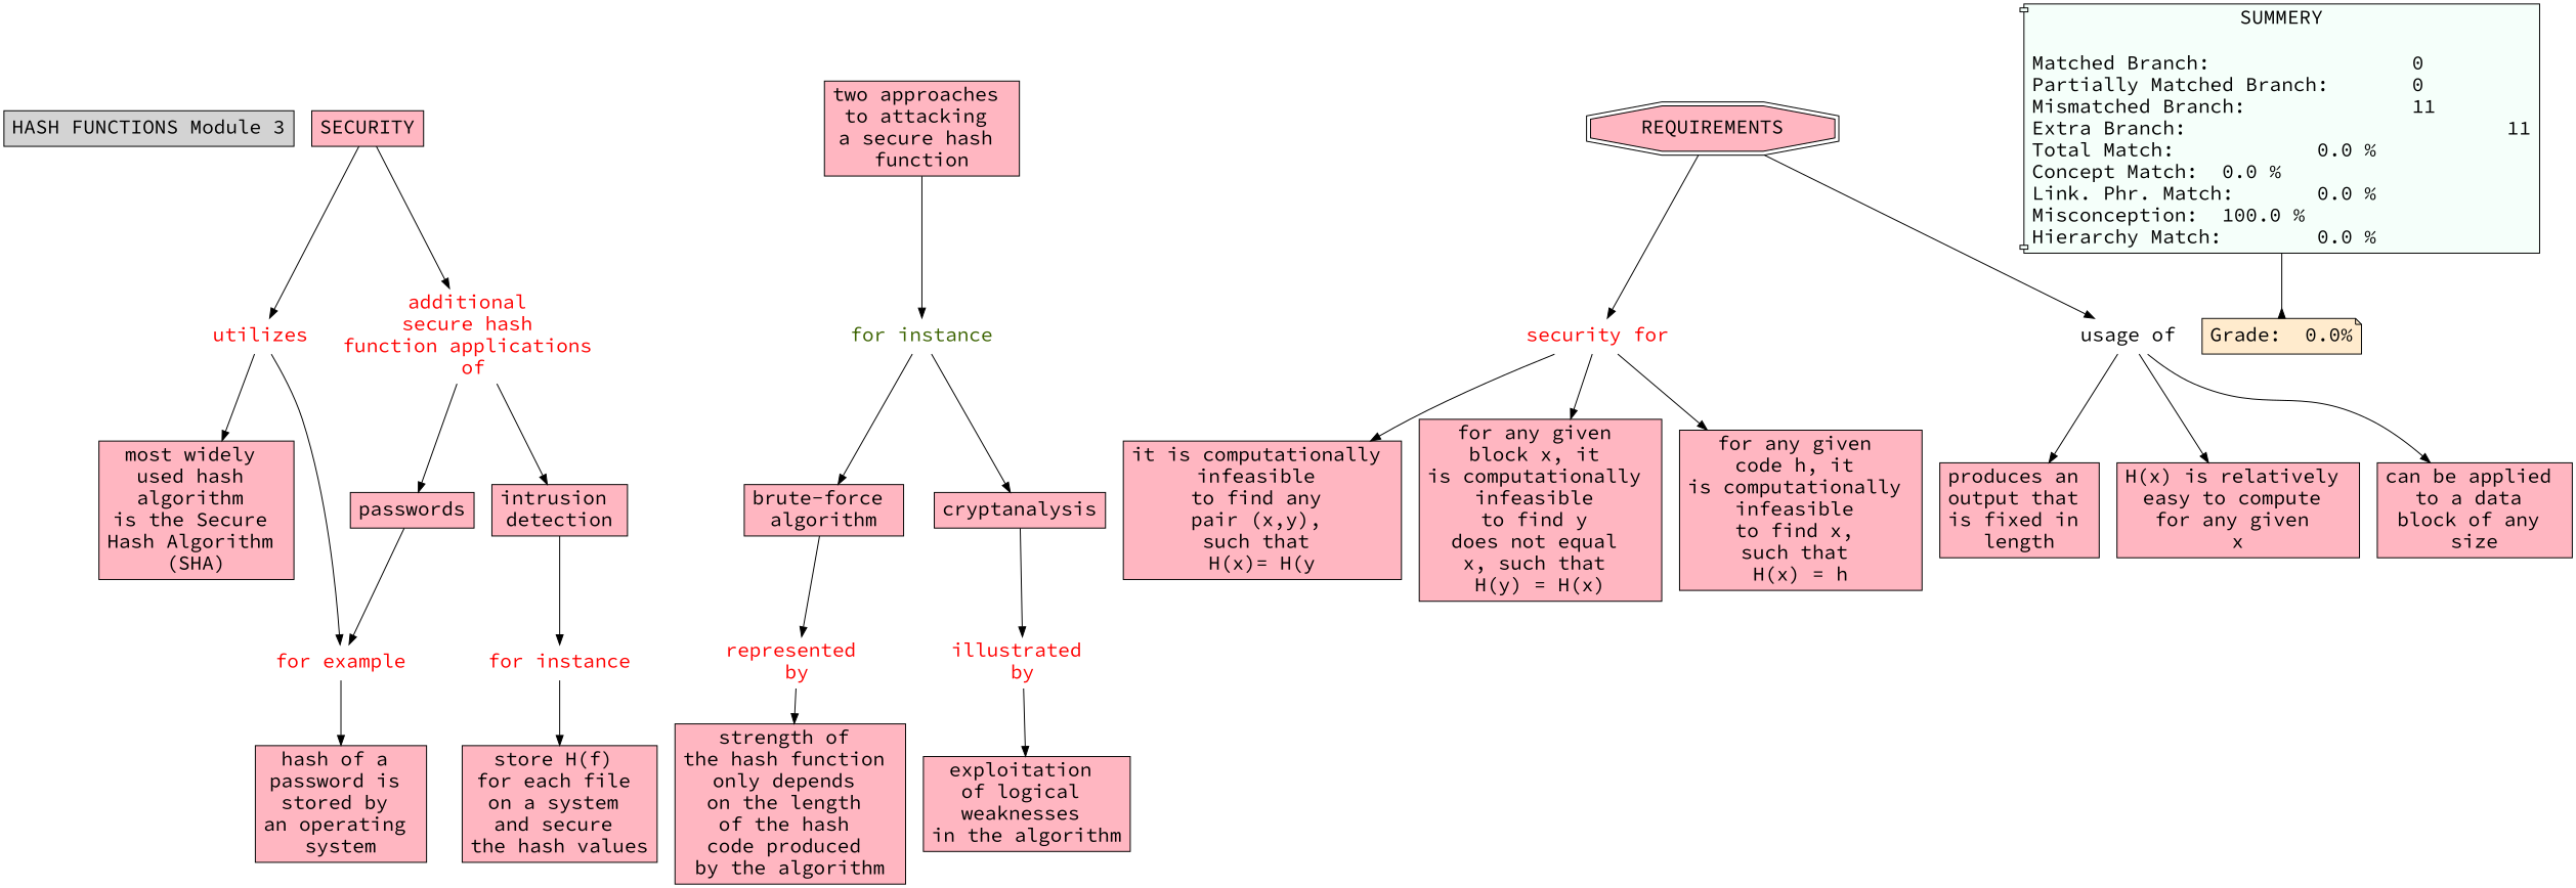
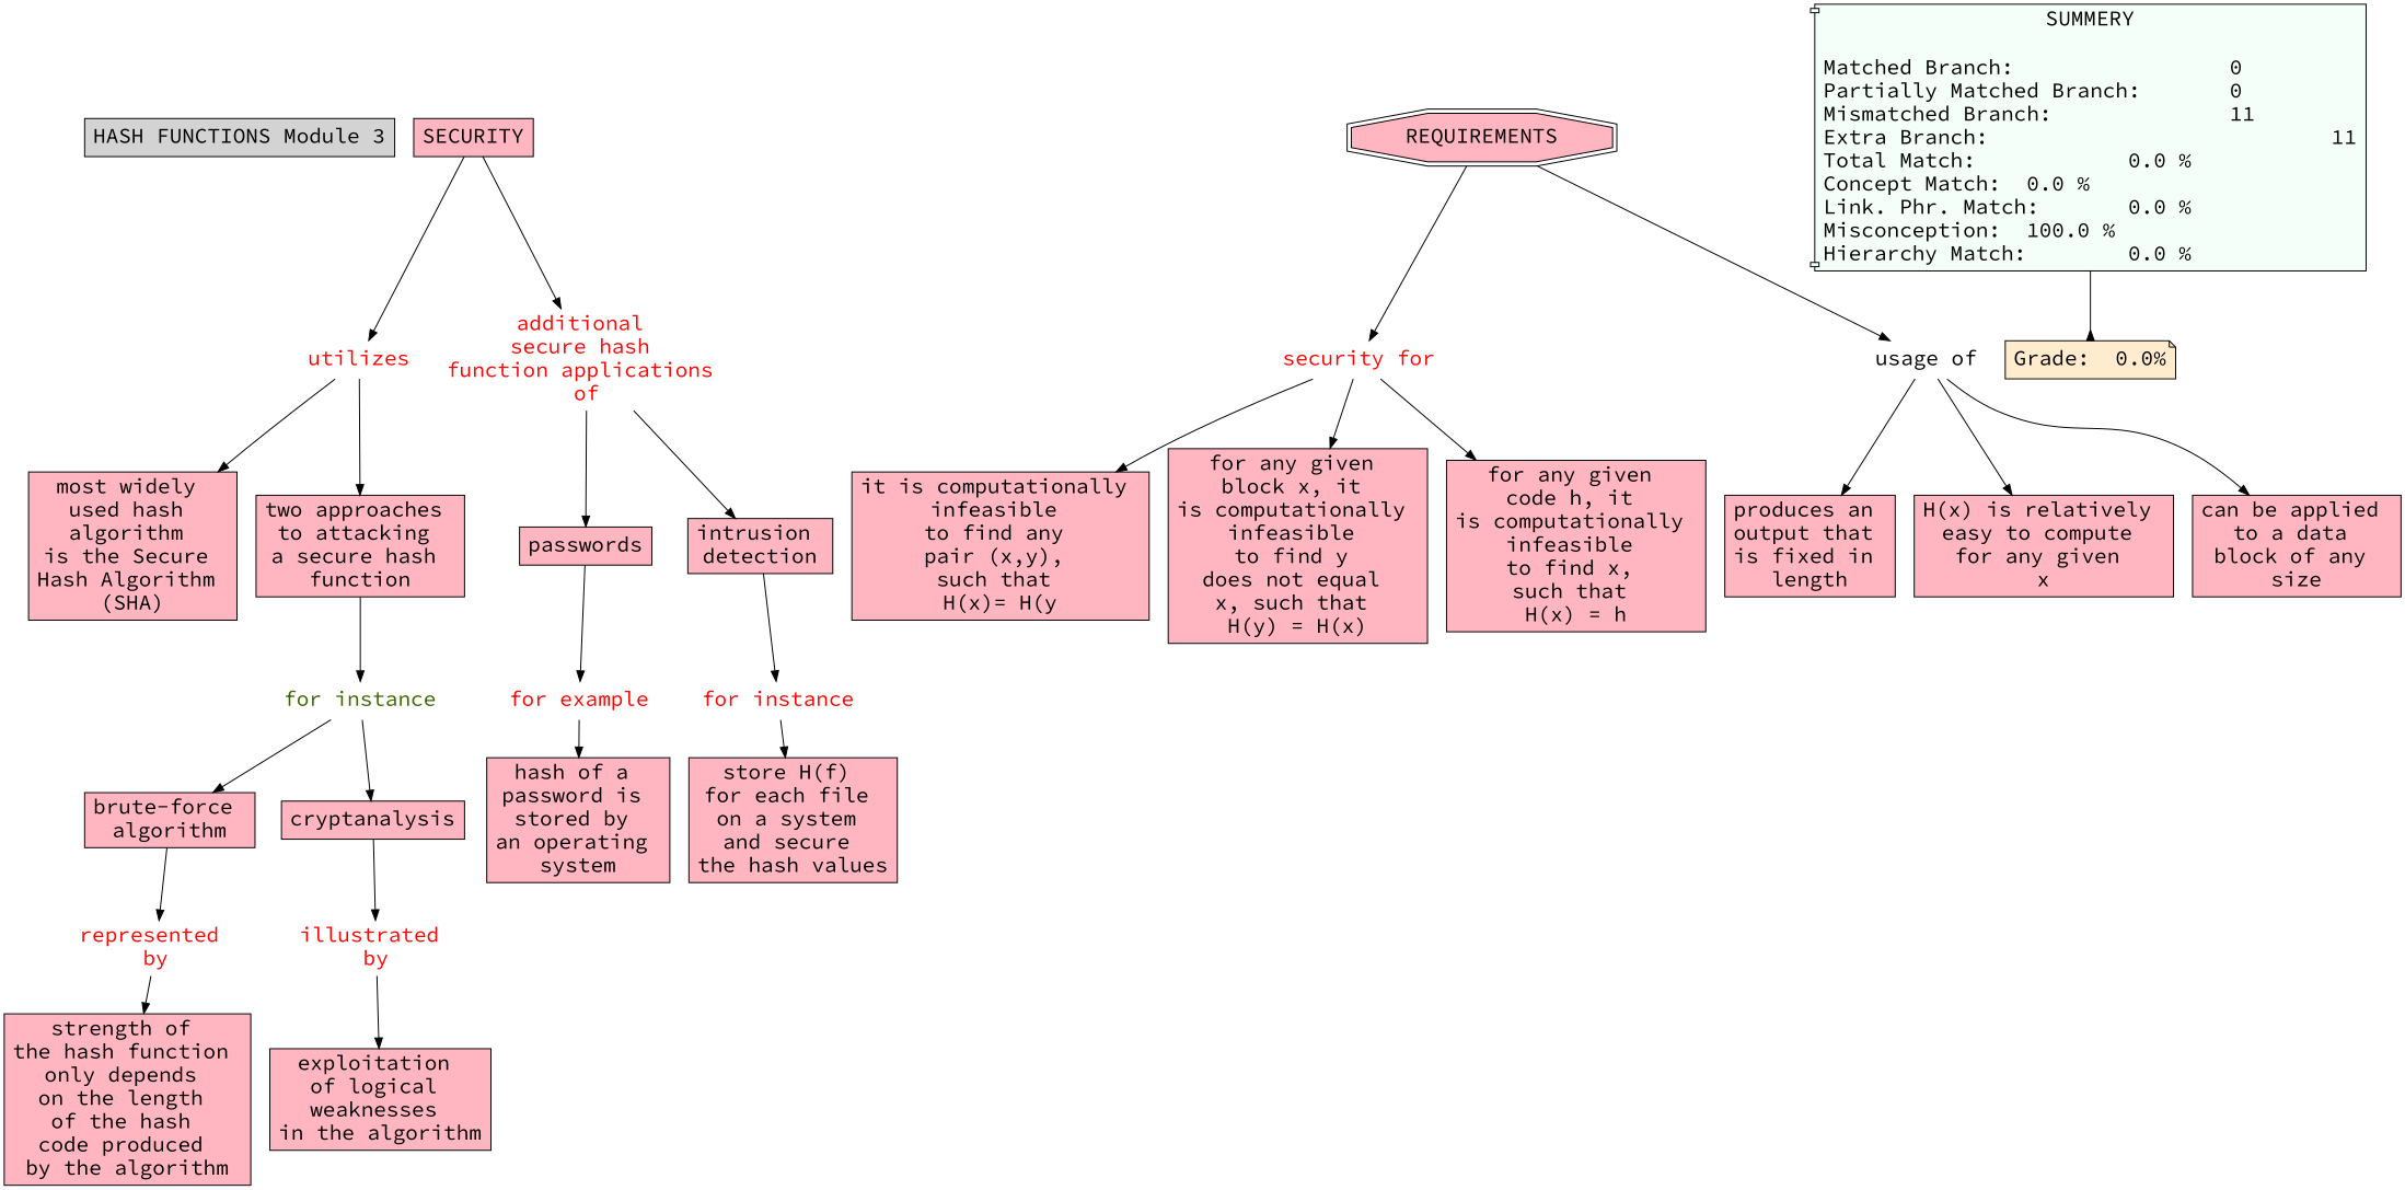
  digraph {
    fontname="Source Code Pro"
    node [Gsplines=true fontname="Source Code Pro" fontsize=20 shape=rect style=filled fillcolor="#FFB6C1"]
    edge [constraint=true fontname="Source Code Pro"]
    n1 [label="HASH FUNCTIONS Module 3" fillcolor=""]
    n2 [label=SECURITY]
    n3 [fontcolor=red label=utilizes shape=none style="" fillcolor=""]
    n4 [fontcolor=red label="additional \nsecure hash \nfunction applications \nof" shape=none style="" fillcolor=""]
    n5 [label="most widely \nused hash \nalgorithm \nis the Secure \nHash Algorithm \n(SHA)"]
    n6 [label="two approaches \nto attacking \na secure hash \nfunction"]
    n7 [label=passwords]
    n8 [label="intrusion \ndetection"]
    n9 [fontcolor="#3B6300" label="for instance\n" shape=none style="" fillcolor=""]
    n10 [label=REQUIREMENTS shape=doubleoctagon]
    n11 [fontcolor=red label="security for\n" shape=none style="" fillcolor=""]
    n12 [fontcolor=black label="usage of" shape=none style="" fillcolor=""]
    n13 [label="it is computationally \ninfeasible \nto find any \npair (x,y), \nsuch that \nH(x)= H(y"]
    n14 [label="for any given \nblock x, it \nis computationally \ninfeasible \nto find y \ndoes not equal \nx, such that \nH(y) = H(x)\n"]
    n15 [label="for any given \ncode h, it \nis computationally \ninfeasible \nto find x, \nsuch that \nH(x) = h"]
    n16 [label="produces an \noutput that \nis fixed in \nlength"]
    n17 [label="H(x) is relatively \neasy to compute \nfor any given \nx"]
    n18 [label="can be applied \nto a data \nblock of any \nsize"]
    n19 [fontcolor=red label="illustrated \nby" shape=none style="" fillcolor=""]
    n20 [label="exploitation \nof logical \nweaknesses \nin the algorithm\n"]
    n21 [label="brute-force \nalgorithm"]
    n22 [fontcolor=red label="represented \nby" shape=none style="" fillcolor=""]
    n23 [label="strength of \nthe hash function \nonly depends \non the length \nof the hash \ncode produced \nby the algorithm\n"]
    n24 [label=cryptanalysis]
    n25 [fontcolor=red label="for example\n" shape=none style="" fillcolor=""]
    n26 [label="hash of a \npassword is \nstored by \nan operating \nsystem"]
    n27 [fontcolor=red label="for instance\n" shape=none style="" fillcolor=""]
    n28 [label="store H(f) \nfor each file \non a system \nand secure \nthe hash values\n"]
    n29 [fillcolor="#F5FFFA" label="SUMMERY\n\nMatched Branch:			0\lPartially Matched Branch:	0\lMismatched Branch:		11\lExtra Branch:				11\lTotal Match:		0.0 %\lConcept Match:	0.0 %\lLink. Phr. Match:	0.0 %\lMisconception:	100.0 %\lHierarchy Match:	0.0 %\l" shape=component]
    n30 [fillcolor="#FFEBCD" label="Grade:	0.0%" shape=note]
    n2 -> n3
    n2 -> n4
    n3 -> n5
-   n3 -> n25
+   n3 -> n6
    n4 -> n7
    n4 -> n8
    n6 -> n9
    n7 -> n25
    n8 -> n27
    n9 -> n21
    n9 -> n24
    n10 -> n11
    n10 -> n12
    n11 -> n13
    n11 -> n14
    n11 -> n15
    n12 -> n16
    n12 -> n17
    n12 -> n18
    n19 -> n20
    n21 -> n22
    n22 -> n23
    n24 -> n19
    n25 -> n26
    n27 -> n28
    n29 -> n30 [arrowhead=inv color=black]
  }
